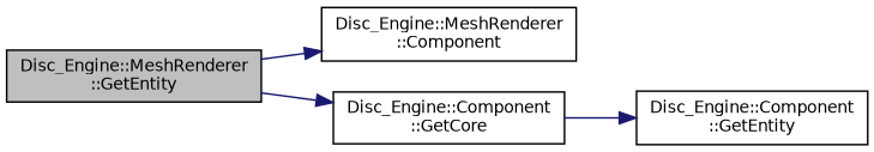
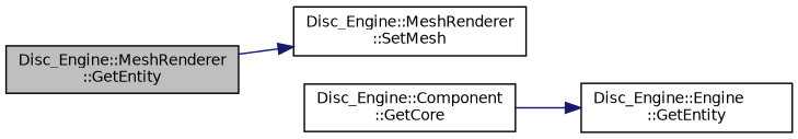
  digraph {
    rankdir=LR
    node [color=black fillcolor=white fontname=Helvetica fontsize=10 shape=record style=filled]
    edge [color=midnightblue fontname=Helvetica fontsize=10 labelfontname=Helvetica labelfontsize=10 style=solid]
    n1 [fillcolor=grey75 fontcolor=black height=0.2 label="Disc_Engine::MeshRenderer\l::GetEntity" width=0.4]
-   n2 [height=0.2 label="Disc_Engine::MeshRenderer\l::Component" width=0.4]
+   n2 [height=0.2 label="Disc_Engine::MeshRenderer\l::SetMesh" width=0.4]
    n3 [height=0.2 label="Disc_Engine::Component\l::GetCore" width=0.4]
-   n4 [height=0.2 label="Disc_Engine::Component\l::GetEntity" width=0.4]
+   n4 [height=0.2 label="Disc_Engine::Engine\l::GetEntity" width=0.4]
    n1 -> n2
-   n1 -> n3
    n3 -> n4
  }
